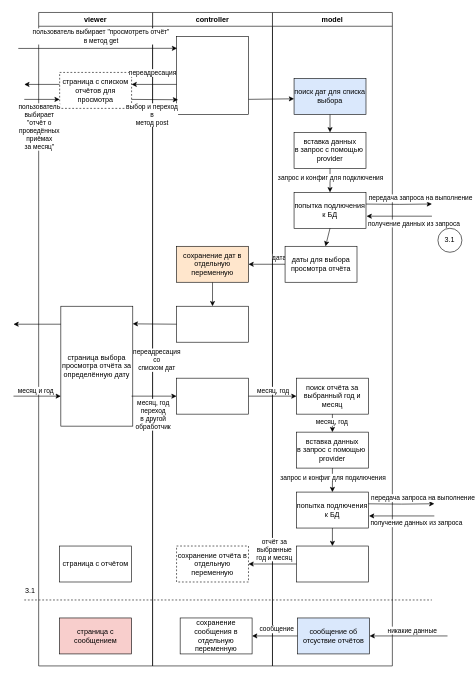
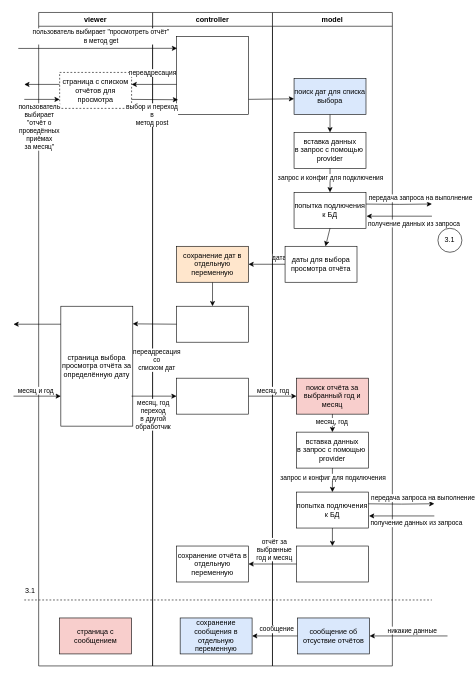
  <mxCell id="0" />
  <mxCell id="1" parent="0" />
  <mxCell id="2" value="controller" style="swimlane;whiteSpace=wrap;html=1;" parent="1" vertex="1"><mxGeometry x="254" y="20" width="200" height="1090" as="geometry" /></mxCell>
  <mxCell id="3" value="viewer" style="swimlane;whiteSpace=wrap;html=1;" parent="2" vertex="1"><mxGeometry x="-190" width="190" height="1090" as="geometry" /></mxCell>
  <mxCell id="4" value="страница с списком отчётов для просмотра" style="rounded=0;whiteSpace=wrap;html=1;dashed=1;" parent="3" vertex="1"><mxGeometry x="35" y="100" width="120" height="60" as="geometry" /></mxCell>
  <mxCell id="5" value="" style="endArrow=classic;html=1;rounded=0;entryX=1;entryY=0.5;entryDx=0;entryDy=0;" parent="3" edge="1"><mxGeometry width="50" height="50" relative="1" as="geometry"><mxPoint x="236" y="120" as="sourcePoint" /><mxPoint x="155" y="120" as="targetPoint" /></mxGeometry></mxCell>
  <mxCell id="6" value="переадресация" style="edgeLabel;html=1;align=center;verticalAlign=middle;resizable=0;points=[];" parent="5" vertex="1" connectable="0"><mxGeometry x="-0.14" y="2" relative="1" as="geometry"><mxPoint x="-12" y="-22" as="offset" /></mxGeometry></mxCell>
  <mxCell id="7" value="" style="endArrow=classic;html=1;rounded=0;" parent="3" edge="1"><mxGeometry width="50" height="50" relative="1" as="geometry"><mxPoint x="35" y="120" as="sourcePoint" /><mxPoint x="-24" y="120" as="targetPoint" /></mxGeometry></mxCell>
  <mxCell id="8" value="" style="endArrow=classic;html=1;rounded=0;exitX=0;exitY=0.5;exitDx=0;exitDy=0;entryX=0.999;entryY=0.147;entryDx=0;entryDy=0;entryPerimeter=0;" parent="3" target="10" edge="1"><mxGeometry width="50" height="50" relative="1" as="geometry"><mxPoint x="232" y="520" as="sourcePoint" /><mxPoint x="158" y="518" as="targetPoint" /></mxGeometry></mxCell>
  <mxCell id="9" value="переадресация &lt;br&gt;со &lt;br&gt;списком дат" style="edgeLabel;html=1;align=center;verticalAlign=middle;resizable=0;points=[];" parent="8" vertex="1" connectable="0"><mxGeometry x="0.327" y="-2" relative="1" as="geometry"><mxPoint x="14" y="62" as="offset" /></mxGeometry></mxCell>
  <mxCell id="10" value="страница выбора просмотра отчёта за определённую дату" style="rounded=0;whiteSpace=wrap;html=1;" parent="3" vertex="1"><mxGeometry x="37" y="490" width="120" height="200" as="geometry" /></mxCell>
  <mxCell id="11" value="" style="endArrow=classic;html=1;rounded=0;" parent="3" edge="1"><mxGeometry width="50" height="50" relative="1" as="geometry"><mxPoint x="37" y="520" as="sourcePoint" /><mxPoint x="-42" y="520" as="targetPoint" /></mxGeometry></mxCell>
  <mxCell id="12" value="" style="endArrow=classic;html=1;rounded=0;entryX=0;entryY=0.75;entryDx=0;entryDy=0;" parent="3" target="10" edge="1"><mxGeometry width="50" height="50" relative="1" as="geometry"><mxPoint x="-42" y="640" as="sourcePoint" /><mxPoint x="268" y="690" as="targetPoint" /></mxGeometry></mxCell>
  <mxCell id="13" value="месяц и год" style="edgeLabel;html=1;align=center;verticalAlign=middle;resizable=0;points=[];" parent="12" vertex="1" connectable="0"><mxGeometry x="-0.38" relative="1" as="geometry"><mxPoint x="12" y="-10" as="offset" /></mxGeometry></mxCell>
- <mxCell id="14" value="страница с отчётом" style="rounded=0;whiteSpace=wrap;html=1;" parent="3" vertex="1"><mxGeometry x="35" y="890" width="120" height="60" as="geometry" /></mxCell>
  <mxCell id="15" value="страница с сообщением" style="rounded=0;whiteSpace=wrap;html=1;fillColor=#f8cecc;" parent="3" vertex="1"><mxGeometry x="35" y="1010" width="120" height="60" as="geometry" /></mxCell>
  <mxCell id="16" value="" style="endArrow=classic;html=1;rounded=0;exitX=0.5;exitY=1;exitDx=0;exitDy=0;" parent="2" source="22" edge="1"><mxGeometry width="50" height="50" relative="1" as="geometry"><mxPoint x="126" y="730" as="sourcePoint" /><mxPoint x="100" y="490" as="targetPoint" /></mxGeometry></mxCell>
  <mxCell id="17" value="" style="rounded=0;whiteSpace=wrap;html=1;" parent="2" vertex="1"><mxGeometry x="40" y="40" width="120" height="130" as="geometry" /></mxCell>
  <mxCell id="18" value="" style="endArrow=classic;html=1;rounded=0;exitX=1;exitY=0.75;exitDx=0;exitDy=0;entryX=0.021;entryY=0.812;entryDx=0;entryDy=0;entryPerimeter=0;" parent="2" source="4" target="17" edge="1"><mxGeometry width="50" height="50" relative="1" as="geometry"><mxPoint x="76" y="200" as="sourcePoint" /><mxPoint x="46" y="145" as="targetPoint" /></mxGeometry></mxCell>
  <mxCell id="19" value="выбор и переход &lt;br&gt;в &lt;br&gt;метод post" style="edgeLabel;html=1;align=center;verticalAlign=middle;resizable=0;points=[];" parent="18" vertex="1" connectable="0"><mxGeometry x="-0.54" y="-1" relative="1" as="geometry"><mxPoint x="16" y="24" as="offset" /></mxGeometry></mxCell>
  <mxCell id="20" value="" style="endArrow=classic;html=1;rounded=0;exitX=0;exitY=0.5;exitDx=0;exitDy=0;entryX=1;entryY=0.5;entryDx=0;entryDy=0;" parent="2" target="22" edge="1"><mxGeometry width="50" height="50" relative="1" as="geometry"><mxPoint x="236" y="420" as="sourcePoint" /><mxPoint x="176" y="370" as="targetPoint" /></mxGeometry></mxCell>
  <mxCell id="21" value="дата" style="edgeLabel;html=1;align=center;verticalAlign=middle;resizable=0;points=[];" parent="20" vertex="1" connectable="0"><mxGeometry x="0.324" relative="1" as="geometry"><mxPoint x="24" y="-12" as="offset" /></mxGeometry></mxCell>
  <mxCell id="22" value="сохранение дат в отдельную переменную" style="rounded=0;whiteSpace=wrap;html=1;fillColor=#ffe6cc;" parent="2" vertex="1"><mxGeometry x="40" y="390" width="120" height="60" as="geometry" /></mxCell>
  <mxCell id="23" value="" style="rounded=0;whiteSpace=wrap;html=1;" parent="2" vertex="1"><mxGeometry x="40" y="490" width="120" height="60" as="geometry" /></mxCell>
  <mxCell id="24" value="" style="endArrow=classic;html=1;rounded=0;entryX=0;entryY=0.5;entryDx=0;entryDy=0;" parent="2" target="26" edge="1"><mxGeometry width="50" height="50" relative="1" as="geometry"><mxPoint x="-35" y="640" as="sourcePoint" /><mxPoint x="36" y="640" as="targetPoint" /></mxGeometry></mxCell>
  <mxCell id="25" value="месяц, год &lt;br&gt;переход&lt;br&gt;в другой &lt;br&gt;обработчик" style="edgeLabel;html=1;align=center;verticalAlign=middle;resizable=0;points=[];" parent="24" vertex="1" connectable="0"><mxGeometry x="-0.095" y="1" relative="1" as="geometry"><mxPoint x="1" y="31" as="offset" /></mxGeometry></mxCell>
  <mxCell id="26" value="" style="rounded=0;whiteSpace=wrap;html=1;" parent="2" vertex="1"><mxGeometry x="40" y="610" width="120" height="60" as="geometry" /></mxCell>
- <mxCell id="27" value="сохранение отчёта в отдельную переменную" style="rounded=0;whiteSpace=wrap;html=1;dashed=1;" parent="2" vertex="1"><mxGeometry x="40" y="890" width="120" height="60" as="geometry" /></mxCell>
+ <mxCell id="27" value="сохранение отчёта в отдельную переменную" style="rounded=0;whiteSpace=wrap;html=1;" parent="2" vertex="1"><mxGeometry x="40" y="890" width="120" height="60" as="geometry" /></mxCell>
  <mxCell id="28" value="model" style="swimlane;whiteSpace=wrap;html=1;" parent="1" vertex="1"><mxGeometry x="454" y="20" width="200" height="1090" as="geometry" /></mxCell>
  <mxCell id="29" style="edgeStyle=orthogonalEdgeStyle;rounded=0;orthogonalLoop=1;jettySize=auto;html=1;exitX=0.5;exitY=1;exitDx=0;exitDy=0;entryX=0.5;entryY=0;entryDx=0;entryDy=0;" parent="28" source="30" target="31" edge="1"><mxGeometry relative="1" as="geometry" /></mxCell>
  <mxCell id="30" value="поиск дат для списка выбора" style="rounded=0;whiteSpace=wrap;html=1;fillColor=#dae8fc;" parent="28" vertex="1"><mxGeometry x="36" y="110" width="120" height="60" as="geometry" /></mxCell>
  <mxCell id="31" value="вставка данных&lt;br&gt;в запрос с помощью&amp;nbsp;&lt;br&gt;provider" style="rounded=0;whiteSpace=wrap;html=1;" parent="28" vertex="1"><mxGeometry x="36" y="200" width="120" height="60" as="geometry" /></mxCell>
  <mxCell id="32" value="попытка подлючения&lt;br&gt;к БД" style="rounded=0;whiteSpace=wrap;html=1;" parent="28" vertex="1"><mxGeometry x="36" y="300" width="120" height="60" as="geometry" /></mxCell>
  <mxCell id="33" value="" style="endArrow=classic;html=1;rounded=0;exitX=0.5;exitY=1;exitDx=0;exitDy=0;" parent="28" source="31" target="32" edge="1"><mxGeometry width="50" height="50" relative="1" as="geometry"><mxPoint x="-134" y="230" as="sourcePoint" /><mxPoint x="-84" y="180" as="targetPoint" /></mxGeometry></mxCell>
  <mxCell id="34" value="запрос и конфиг для подключения" style="edgeLabel;html=1;align=center;verticalAlign=middle;resizable=0;points=[];" parent="33" vertex="1" connectable="0"><mxGeometry x="-0.133" relative="1" as="geometry"><mxPoint y="-2" as="offset" /></mxGeometry></mxCell>
  <mxCell id="35" value="" style="endArrow=classic;html=1;rounded=0;exitX=1.002;exitY=0.807;exitDx=0;exitDy=0;exitPerimeter=0;" parent="28" source="17" edge="1"><mxGeometry width="50" height="50" relative="1" as="geometry"><mxPoint x="-64" y="144" as="sourcePoint" /><mxPoint x="36" y="144" as="targetPoint" /></mxGeometry></mxCell>
  <mxCell id="36" value="даты для выбора просмотра отчёта" style="rounded=0;whiteSpace=wrap;html=1;" parent="28" vertex="1"><mxGeometry x="21" y="390" width="120" height="60" as="geometry" /></mxCell>
- <mxCell id="37" value="поиск отчёта за выбранный год и месяц" style="rounded=0;whiteSpace=wrap;html=1;" parent="28" vertex="1"><mxGeometry x="40" y="610" width="120" height="60" as="geometry" /></mxCell>
+ <mxCell id="37" value="поиск отчёта за выбранный год и месяц" style="rounded=0;whiteSpace=wrap;html=1;fillColor=#f8cecc;" parent="28" vertex="1"><mxGeometry x="40" y="610" width="120" height="60" as="geometry" /></mxCell>
  <mxCell id="38" value="вставка данных&lt;br&gt;в запрос с помощью&amp;nbsp;&lt;br&gt;provider" style="rounded=0;whiteSpace=wrap;html=1;" parent="28" vertex="1"><mxGeometry x="40" y="700" width="120" height="60" as="geometry" /></mxCell>
  <mxCell id="39" value="попытка подлючения&lt;br&gt;к БД" style="rounded=0;whiteSpace=wrap;html=1;" parent="28" vertex="1"><mxGeometry x="40" y="800" width="120" height="60" as="geometry" /></mxCell>
  <mxCell id="40" value="" style="endArrow=classic;html=1;rounded=0;exitX=0.5;exitY=1;exitDx=0;exitDy=0;" parent="28" source="38" target="39" edge="1"><mxGeometry width="50" height="50" relative="1" as="geometry"><mxPoint x="-130" y="730" as="sourcePoint" /><mxPoint x="-80" y="680" as="targetPoint" /></mxGeometry></mxCell>
  <mxCell id="41" value="запрос и конфиг для подключения" style="edgeLabel;html=1;align=center;verticalAlign=middle;resizable=0;points=[];" parent="40" vertex="1" connectable="0"><mxGeometry x="-0.133" relative="1" as="geometry"><mxPoint y="-2" as="offset" /></mxGeometry></mxCell>
  <mxCell id="42" value="" style="endArrow=classic;html=1;rounded=0;exitX=0.5;exitY=1;exitDx=0;exitDy=0;" parent="28" source="37" target="38" edge="1"><mxGeometry width="50" height="50" relative="1" as="geometry"><mxPoint x="-34" y="760" as="sourcePoint" /><mxPoint x="16" y="710" as="targetPoint" /></mxGeometry></mxCell>
  <mxCell id="43" value="месяц, год" style="edgeLabel;html=1;align=center;verticalAlign=middle;resizable=0;points=[];" parent="42" vertex="1" connectable="0"><mxGeometry x="-0.177" y="-2" relative="1" as="geometry"><mxPoint as="offset" /></mxGeometry></mxCell>
  <mxCell id="44" value="" style="rounded=0;whiteSpace=wrap;html=1;" parent="28" vertex="1"><mxGeometry x="40" y="890" width="120" height="60" as="geometry" /></mxCell>
  <mxCell id="45" value="" style="endArrow=classic;html=1;rounded=0;exitX=0;exitY=0.5;exitDx=0;exitDy=0;entryX=1;entryY=0.5;entryDx=0;entryDy=0;" parent="28" target="49" edge="1"><mxGeometry width="50" height="50" relative="1" as="geometry"><mxPoint x="42" y="1040" as="sourcePoint" /><mxPoint x="-18" y="990" as="targetPoint" /></mxGeometry></mxCell>
  <mxCell id="46" value="сообщение" style="edgeLabel;html=1;align=center;verticalAlign=middle;resizable=0;points=[];" parent="45" vertex="1" connectable="0"><mxGeometry x="0.324" relative="1" as="geometry"><mxPoint x="14" y="-12" as="offset" /></mxGeometry></mxCell>
  <mxCell id="47" value="" style="endArrow=classic;html=1;rounded=0;entryX=1;entryY=0.5;entryDx=0;entryDy=0;" parent="28" target="50" edge="1"><mxGeometry width="50" height="50" relative="1" as="geometry"><mxPoint x="292" y="1040" as="sourcePoint" /><mxPoint x="-58" y="1030" as="targetPoint" /></mxGeometry></mxCell>
  <mxCell id="48" value="никакие данные" style="edgeLabel;html=1;align=center;verticalAlign=middle;resizable=0;points=[];" parent="47" vertex="1" connectable="0"><mxGeometry x="-0.186" y="-2" relative="1" as="geometry"><mxPoint x="-7" y="-8" as="offset" /></mxGeometry></mxCell>
- <mxCell id="49" value="сохранение сообщения в отдельную переменную" style="rounded=0;whiteSpace=wrap;html=1;" parent="28" vertex="1"><mxGeometry x="-154" y="1010" width="120" height="60" as="geometry" /></mxCell>
+ <mxCell id="49" value="сохранение сообщения в отдельную переменную" style="rounded=0;whiteSpace=wrap;html=1;fillColor=#dae8fc;" parent="28" vertex="1"><mxGeometry x="-154" y="1010" width="120" height="60" as="geometry" /></mxCell>
  <mxCell id="50" value="сообщение об отсуствие отчётов" style="rounded=0;whiteSpace=wrap;html=1;fillColor=#dae8fc;" parent="28" vertex="1"><mxGeometry x="42" y="1010" width="120" height="60" as="geometry" /></mxCell>
  <mxCell id="51" value="" style="endArrow=classic;html=1;rounded=0;exitX=0.5;exitY=1;exitDx=0;exitDy=0;" edge="1" parent="28" source="32" target="36"><mxGeometry width="50" height="50" relative="1" as="geometry"><mxPoint x="46" y="360" as="sourcePoint" /><mxPoint x="96" y="310" as="targetPoint" /></mxGeometry></mxCell>
  <mxCell id="52" style="edgeStyle=orthogonalEdgeStyle;rounded=0;orthogonalLoop=1;jettySize=auto;html=1;exitX=1;exitY=0.5;exitDx=0;exitDy=0;" edge="1" parent="28"><mxGeometry relative="1" as="geometry"><mxPoint x="270" y="819.515" as="targetPoint" /><mxPoint x="160" y="819.61" as="sourcePoint" /></mxGeometry></mxCell>
  <mxCell id="53" value="передача запроса на выполнение" style="edgeLabel;html=1;align=center;verticalAlign=middle;resizable=0;points=[];" vertex="1" connectable="0" parent="52"><mxGeometry x="0.209" relative="1" as="geometry"><mxPoint x="24" y="-10" as="offset" /></mxGeometry></mxCell>
  <mxCell id="54" value="" style="endArrow=classic;html=1;rounded=0;entryX=1.011;entryY=0.828;entryDx=0;entryDy=0;entryPerimeter=0;" edge="1" parent="28"><mxGeometry width="50" height="50" relative="1" as="geometry"><mxPoint x="270" y="839.82" as="sourcePoint" /><mxPoint x="161" y="839.82" as="targetPoint" /></mxGeometry></mxCell>
  <mxCell id="55" value="получение данных из запроса" style="edgeLabel;html=1;align=center;verticalAlign=middle;resizable=0;points=[];" vertex="1" connectable="0" parent="54"><mxGeometry x="-0.219" y="-3" relative="1" as="geometry"><mxPoint x="12" y="15" as="offset" /></mxGeometry></mxCell>
  <mxCell id="56" value="" style="endArrow=classic;html=1;rounded=0;exitX=0.5;exitY=1;exitDx=0;exitDy=0;entryX=0.5;entryY=0;entryDx=0;entryDy=0;" edge="1" parent="28" source="39" target="44"><mxGeometry width="50" height="50" relative="1" as="geometry"><mxPoint x="126" y="950" as="sourcePoint" /><mxPoint x="176" y="900" as="targetPoint" /></mxGeometry></mxCell>
  <mxCell id="57" value="" style="endArrow=classic;html=1;rounded=0;entryX=0.007;entryY=0.152;entryDx=0;entryDy=0;entryPerimeter=0;" parent="1" target="17" edge="1"><mxGeometry width="50" height="50" relative="1" as="geometry"><mxPoint x="30" y="80" as="sourcePoint" /><mxPoint x="290" y="80" as="targetPoint" /></mxGeometry></mxCell>
  <mxCell id="58" value="пользователь выбирает &quot;просмотреть отчёт&quot; &lt;br&gt;в метод get" style="edgeLabel;html=1;align=center;verticalAlign=middle;resizable=0;points=[];" parent="57" vertex="1" connectable="0"><mxGeometry x="0.176" y="-3" relative="1" as="geometry"><mxPoint x="-19" y="-23" as="offset" /></mxGeometry></mxCell>
  <mxCell id="59" value="" style="endArrow=classic;html=1;rounded=0;entryX=0;entryY=0.75;entryDx=0;entryDy=0;" parent="1" target="4" edge="1"><mxGeometry width="50" height="50" relative="1" as="geometry"><mxPoint x="40" y="165" as="sourcePoint" /><mxPoint x="350" y="170" as="targetPoint" /></mxGeometry></mxCell>
  <mxCell id="60" value="пользователь &lt;br&gt;выбирает &lt;br&gt;&quot;отчёт о &lt;br&gt;проведённых &lt;br&gt;приёмах &lt;br&gt;за месяц&quot;" style="edgeLabel;html=1;align=center;verticalAlign=middle;resizable=0;points=[];" parent="59" vertex="1" connectable="0"><mxGeometry x="0.144" relative="1" as="geometry"><mxPoint x="-10" y="45" as="offset" /></mxGeometry></mxCell>
  <mxCell id="61" value="" style="endArrow=classic;html=1;rounded=0;exitX=1;exitY=0.5;exitDx=0;exitDy=0;entryX=0;entryY=0.5;entryDx=0;entryDy=0;" parent="1" source="26" target="37" edge="1"><mxGeometry width="50" height="50" relative="1" as="geometry"><mxPoint x="320" y="780" as="sourcePoint" /><mxPoint x="370" y="730" as="targetPoint" /></mxGeometry></mxCell>
  <mxCell id="62" value="месяц, год" style="edgeLabel;html=1;align=center;verticalAlign=middle;resizable=0;points=[];" parent="61" vertex="1" connectable="0"><mxGeometry x="-0.452" y="-1" relative="1" as="geometry"><mxPoint x="18" y="-11" as="offset" /></mxGeometry></mxCell>
  <mxCell id="63" value="" style="endArrow=classic;html=1;rounded=0;entryX=1;entryY=0.5;entryDx=0;entryDy=0;" parent="1" source="44" target="27" edge="1"><mxGeometry width="50" height="50" relative="1" as="geometry"><mxPoint x="420" y="990" as="sourcePoint" /><mxPoint x="470" y="940" as="targetPoint" /></mxGeometry></mxCell>
  <mxCell id="64" value="отчёт за &lt;br&gt;выбранные &lt;br&gt;год и месяц" style="edgeLabel;html=1;align=center;verticalAlign=middle;resizable=0;points=[];" parent="63" vertex="1" connectable="0"><mxGeometry x="-0.307" relative="1" as="geometry"><mxPoint x="-10" y="-25" as="offset" /></mxGeometry></mxCell>
  <mxCell id="65" value="" style="endArrow=none;dashed=1;html=1;rounded=0;" parent="1" edge="1"><mxGeometry width="50" height="50" relative="1" as="geometry"><mxPoint x="40" y="1000" as="sourcePoint" /><mxPoint x="720" y="1000" as="targetPoint" /></mxGeometry></mxCell>
  <mxCell id="66" value="3.1" style="text;html=1;align=center;verticalAlign=middle;whiteSpace=wrap;rounded=0;" parent="1" vertex="1"><mxGeometry x="20" y="970" width="60" height="30" as="geometry" /></mxCell>
  <mxCell id="67" value="3.1" style="ellipse;whiteSpace=wrap;html=1;aspect=fixed;" parent="1" vertex="1"><mxGeometry x="730" y="380" width="40" height="40" as="geometry" /></mxCell>
  <mxCell id="68" style="edgeStyle=orthogonalEdgeStyle;rounded=0;orthogonalLoop=1;jettySize=auto;html=1;exitX=1;exitY=0.5;exitDx=0;exitDy=0;" edge="1" parent="1"><mxGeometry relative="1" as="geometry"><mxPoint x="720" y="339.495" as="targetPoint" /><mxPoint x="610" y="339.59" as="sourcePoint" /></mxGeometry></mxCell>
  <mxCell id="69" value="передача запроса на выполнение" style="edgeLabel;html=1;align=center;verticalAlign=middle;resizable=0;points=[];" vertex="1" connectable="0" parent="68"><mxGeometry x="0.209" relative="1" as="geometry"><mxPoint x="24" y="-10" as="offset" /></mxGeometry></mxCell>
  <mxCell id="70" value="" style="endArrow=classic;html=1;rounded=0;entryX=1.011;entryY=0.828;entryDx=0;entryDy=0;entryPerimeter=0;" edge="1" parent="1"><mxGeometry width="50" height="50" relative="1" as="geometry"><mxPoint x="720" y="359.8" as="sourcePoint" /><mxPoint x="611" y="359.8" as="targetPoint" /></mxGeometry></mxCell>
  <mxCell id="71" value="получение данных из запроса" style="edgeLabel;html=1;align=center;verticalAlign=middle;resizable=0;points=[];" vertex="1" connectable="0" parent="70"><mxGeometry x="-0.219" y="-3" relative="1" as="geometry"><mxPoint x="12" y="15" as="offset" /></mxGeometry></mxCell>
